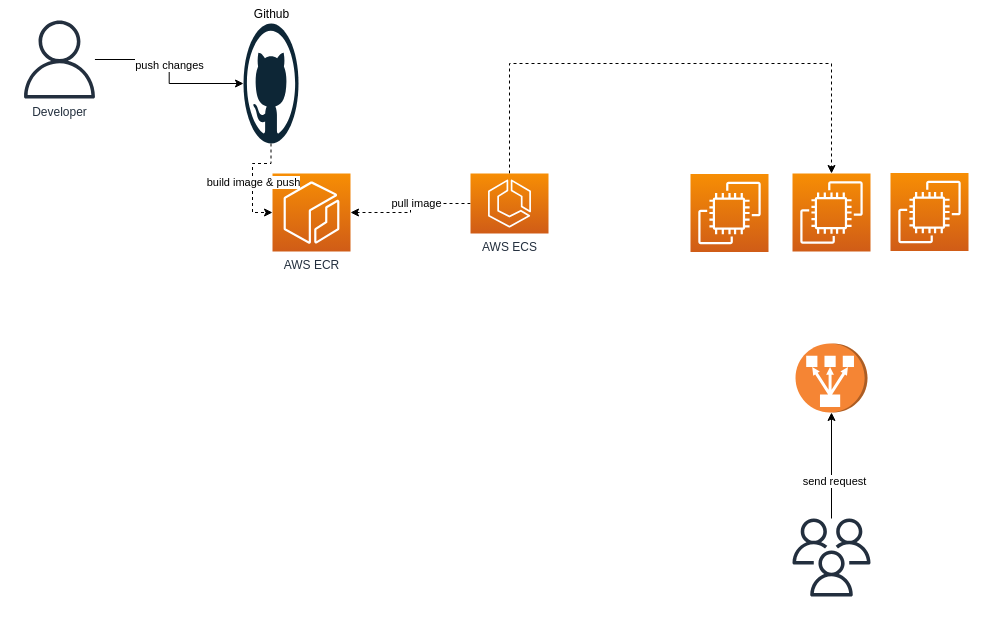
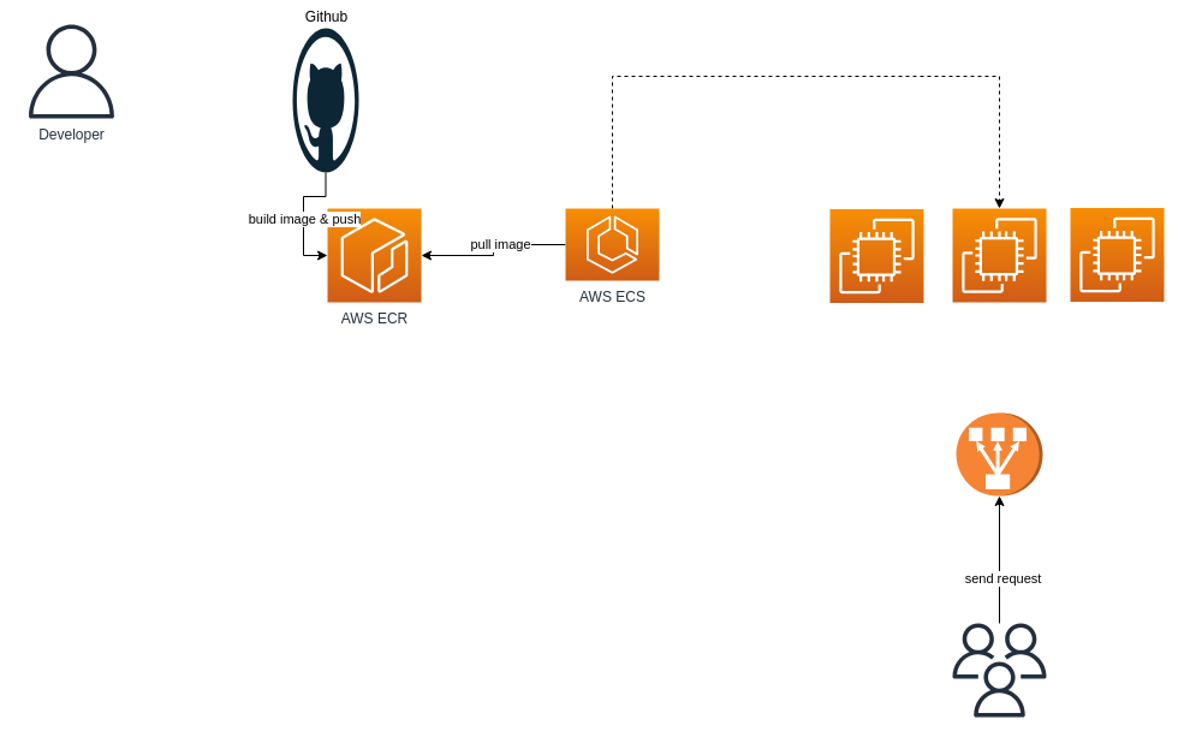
  <mxCell id="0" />
  <mxCell id="1" parent="0" />
  <mxCell id="2" value="AWS ECR" style="sketch=0;points=[[0,0,0],[0.25,0,0],[0.5,0,0],[0.75,0,0],[1,0,0],[0,1,0],[0.25,1,0],[0.5,1,0],[0.75,1,0],[1,1,0],[0,0.25,0],[0,0.5,0],[0,0.75,0],[1,0.25,0],[1,0.5,0],[1,0.75,0]];outlineConnect=0;fontColor=#232F3E;gradientColor=#F78E04;gradientDirection=north;fillColor=#D05C17;strokeColor=#ffffff;dashed=0;verticalLabelPosition=bottom;verticalAlign=top;align=center;html=1;fontSize=12;fontStyle=0;aspect=fixed;shape=mxgraph.aws4.resourceIcon;resIcon=mxgraph.aws4.ecr;" vertex="1" parent="1"><mxGeometry x="272" y="173" width="78" height="78" as="geometry" /></mxCell>
- <mxCell id="3" style="edgeStyle=orthogonalEdgeStyle;rounded=0;orthogonalLoop=1;jettySize=auto;html=1;dashed=1;" edge="1" parent="1" source="6" target="2"><mxGeometry relative="1" as="geometry" /></mxCell>
+ <mxCell id="3" style="edgeStyle=orthogonalEdgeStyle;rounded=0;orthogonalLoop=1;jettySize=auto;html=1;" edge="1" parent="1" source="6" target="2"><mxGeometry relative="1" as="geometry" /></mxCell>
  <mxCell id="4" value="pull image" style="edgeLabel;html=1;align=center;verticalAlign=middle;resizable=0;points=[];" vertex="1" connectable="0" parent="3"><mxGeometry x="-0.14" y="-1" relative="1" as="geometry"><mxPoint as="offset" /></mxGeometry></mxCell>
  <mxCell id="5" style="edgeStyle=orthogonalEdgeStyle;rounded=0;orthogonalLoop=1;jettySize=auto;html=1;entryX=0.5;entryY=0;entryDx=0;entryDy=0;entryPerimeter=0;dashed=1;" edge="1" parent="1" source="6" target="14"><mxGeometry relative="1" as="geometry"><Array as="points"><mxPoint x="509" y="63" /><mxPoint x="831" y="63" /></Array></mxGeometry></mxCell>
  <mxCell id="6" value="AWS ECS" style="sketch=0;points=[[0,0,0],[0.25,0,0],[0.5,0,0],[0.75,0,0],[1,0,0],[0,1,0],[0.25,1,0],[0.5,1,0],[0.75,1,0],[1,1,0],[0,0.25,0],[0,0.5,0],[0,0.75,0],[1,0.25,0],[1,0.5,0],[1,0.75,0]];outlineConnect=0;fontColor=#232F3E;gradientColor=#F78E04;gradientDirection=north;fillColor=#D05C17;strokeColor=#ffffff;dashed=0;verticalLabelPosition=bottom;verticalAlign=top;align=center;html=1;fontSize=12;fontStyle=0;aspect=fixed;shape=mxgraph.aws4.resourceIcon;resIcon=mxgraph.aws4.ecs;" vertex="1" parent="1"><mxGeometry x="470" y="173" width="78" height="60" as="geometry" /></mxCell>
  <mxCell id="7" value="" style="sketch=0;points=[[0,0,0],[0.25,0,0],[0.5,0,0],[0.75,0,0],[1,0,0],[0,1,0],[0.25,1,0],[0.5,1,0],[0.75,1,0],[1,1,0],[0,0.25,0],[0,0.5,0],[0,0.75,0],[1,0.25,0],[1,0.5,0],[1,0.75,0]];outlineConnect=0;fontColor=#232F3E;gradientColor=#F78E04;gradientDirection=north;fillColor=#D05C17;strokeColor=#ffffff;dashed=0;verticalLabelPosition=bottom;verticalAlign=top;align=center;html=1;fontSize=12;fontStyle=0;aspect=fixed;shape=mxgraph.aws4.resourceIcon;resIcon=mxgraph.aws4.ec2;" vertex="1" parent="1"><mxGeometry x="690" y="173.5" width="78" height="78" as="geometry" /></mxCell>
- <mxCell id="8" style="edgeStyle=orthogonalEdgeStyle;rounded=0;orthogonalLoop=1;jettySize=auto;html=1;entryX=0;entryY=0.5;entryDx=0;entryDy=0;entryPerimeter=0;dashed=1;" edge="1" parent="1" source="10" target="2"><mxGeometry relative="1" as="geometry" /></mxCell>
+ <mxCell id="8" style="edgeStyle=orthogonalEdgeStyle;rounded=0;orthogonalLoop=1;jettySize=auto;html=1;entryX=0;entryY=0.5;entryDx=0;entryDy=0;entryPerimeter=0;" edge="1" parent="1" source="10" target="2"><mxGeometry relative="1" as="geometry" /></mxCell>
  <mxCell id="9" value="build image &amp;amp; push" style="edgeLabel;html=1;align=center;verticalAlign=middle;resizable=0;points=[];" vertex="1" connectable="0" parent="8"><mxGeometry x="0.062" relative="1" as="geometry"><mxPoint as="offset" /></mxGeometry></mxCell>
  <mxCell id="10" value="Github" style="dashed=0;outlineConnect=0;html=1;align=center;labelPosition=center;verticalLabelPosition=top;verticalAlign=bottom;shape=mxgraph.weblogos.github" vertex="1" parent="1"><mxGeometry x="243" y="23" width="55" height="120" as="geometry" /></mxCell>
- <mxCell id="11" style="edgeStyle=orthogonalEdgeStyle;rounded=0;orthogonalLoop=1;jettySize=auto;html=1;" edge="1" parent="1" source="13" target="10"><mxGeometry relative="1" as="geometry" /></mxCell>
- <mxCell id="12" value="push changes" style="edgeLabel;html=1;align=center;verticalAlign=middle;resizable=0;points=[];" vertex="1" connectable="0" parent="11"><mxGeometry x="-0.073" relative="1" as="geometry"><mxPoint as="offset" /></mxGeometry></mxCell>
  <mxCell id="13" value="Developer" style="sketch=0;outlineConnect=0;fontColor=#232F3E;gradientColor=none;fillColor=#232F3E;strokeColor=none;dashed=0;verticalLabelPosition=bottom;verticalAlign=top;align=center;html=1;fontSize=12;fontStyle=0;aspect=fixed;pointerEvents=1;shape=mxgraph.aws4.user;" vertex="1" parent="1"><mxGeometry x="20" y="20" width="78" height="78" as="geometry" /></mxCell>
  <mxCell id="14" value="" style="sketch=0;points=[[0,0,0],[0.25,0,0],[0.5,0,0],[0.75,0,0],[1,0,0],[0,1,0],[0.25,1,0],[0.5,1,0],[0.75,1,0],[1,1,0],[0,0.25,0],[0,0.5,0],[0,0.75,0],[1,0.25,0],[1,0.5,0],[1,0.75,0]];outlineConnect=0;fontColor=#232F3E;gradientColor=#F78E04;gradientDirection=north;fillColor=#D05C17;strokeColor=#ffffff;dashed=0;verticalLabelPosition=bottom;verticalAlign=top;align=center;html=1;fontSize=12;fontStyle=0;aspect=fixed;shape=mxgraph.aws4.resourceIcon;resIcon=mxgraph.aws4.ec2;" vertex="1" parent="1"><mxGeometry x="792" y="173" width="78" height="78" as="geometry" /></mxCell>
  <mxCell id="15" value="" style="sketch=0;points=[[0,0,0],[0.25,0,0],[0.5,0,0],[0.75,0,0],[1,0,0],[0,1,0],[0.25,1,0],[0.5,1,0],[0.75,1,0],[1,1,0],[0,0.25,0],[0,0.5,0],[0,0.75,0],[1,0.25,0],[1,0.5,0],[1,0.75,0]];outlineConnect=0;fontColor=#232F3E;gradientColor=#F78E04;gradientDirection=north;fillColor=#D05C17;strokeColor=#ffffff;dashed=0;verticalLabelPosition=bottom;verticalAlign=top;align=center;html=1;fontSize=12;fontStyle=0;aspect=fixed;shape=mxgraph.aws4.resourceIcon;resIcon=mxgraph.aws4.ec2;" vertex="1" parent="1"><mxGeometry x="890" y="172.5" width="78" height="78" as="geometry" /></mxCell>
  <mxCell id="16" value="" style="outlineConnect=0;dashed=0;verticalLabelPosition=bottom;verticalAlign=top;align=center;html=1;shape=mxgraph.aws3.classic_load_balancer;fillColor=#F58534;gradientColor=none;direction=south;rotation=-180;" vertex="1" parent="1"><mxGeometry x="795" y="343" width="72" height="69" as="geometry" /></mxCell>
  <mxCell id="17" style="edgeStyle=orthogonalEdgeStyle;rounded=0;orthogonalLoop=1;jettySize=auto;html=1;entryX=0;entryY=0.5;entryDx=0;entryDy=0;entryPerimeter=0;" edge="1" parent="1" source="19" target="16"><mxGeometry relative="1" as="geometry" /></mxCell>
  <mxCell id="18" value="send request" style="edgeLabel;html=1;align=center;verticalAlign=middle;resizable=0;points=[];" vertex="1" connectable="0" parent="17"><mxGeometry x="-0.277" y="-2" relative="1" as="geometry"><mxPoint as="offset" /></mxGeometry></mxCell>
  <mxCell id="19" value="" style="sketch=0;outlineConnect=0;fontColor=#232F3E;gradientColor=none;fillColor=#232F3E;strokeColor=none;dashed=0;verticalLabelPosition=bottom;verticalAlign=top;align=center;html=1;fontSize=12;fontStyle=0;aspect=fixed;pointerEvents=1;shape=mxgraph.aws4.users;" vertex="1" parent="1"><mxGeometry x="792" y="518" width="78" height="78" as="geometry" /></mxCell>
